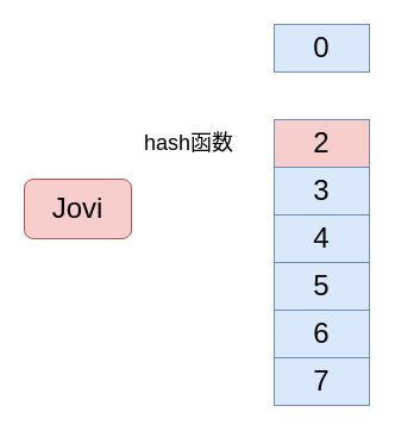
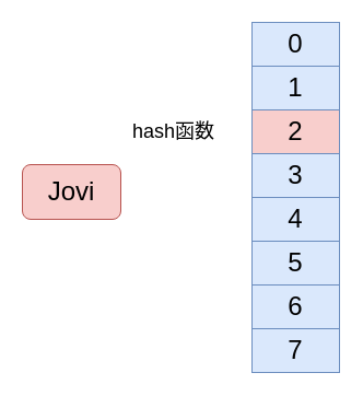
  <mxCell id="0" />
  <mxCell id="1" parent="0" />
+ <mxCell id="2" value="&lt;font style=&quot;font-size: 24px&quot;&gt;1&lt;/font&gt;" style="rounded=0;whiteSpace=wrap;html=1;fillColor=#dae8fc;strokeColor=#6c8ebf;" vertex="1" parent="1"><mxGeometry x="230" y="60" width="80" height="40" as="geometry" /></mxCell>
  <mxCell id="3" value="&lt;font style=&quot;font-size: 24px&quot;&gt;2&lt;/font&gt;" style="rounded=0;whiteSpace=wrap;html=1;fillColor=#f8cecc;strokeColor=#6c8ebf;" vertex="1" parent="1"><mxGeometry x="230" y="100" width="80" height="40" as="geometry" /></mxCell>
  <mxCell id="4" value="&lt;font style=&quot;font-size: 24px&quot;&gt;3&lt;/font&gt;" style="rounded=0;whiteSpace=wrap;html=1;fillColor=#dae8fc;strokeColor=#6c8ebf;" vertex="1" parent="1"><mxGeometry x="230" y="140" width="80" height="40" as="geometry" /></mxCell>
  <mxCell id="5" value="&lt;font style=&quot;font-size: 24px&quot;&gt;4&lt;/font&gt;" style="rounded=0;whiteSpace=wrap;html=1;fillColor=#dae8fc;strokeColor=#6c8ebf;" vertex="1" parent="1"><mxGeometry x="230" y="180" width="80" height="40" as="geometry" /></mxCell>
  <mxCell id="6" value="&lt;font style=&quot;font-size: 24px&quot;&gt;5&lt;/font&gt;" style="rounded=0;whiteSpace=wrap;html=1;fillColor=#dae8fc;strokeColor=#6c8ebf;" vertex="1" parent="1"><mxGeometry x="230" y="220" width="80" height="40" as="geometry" /></mxCell>
  <mxCell id="7" value="&lt;font style=&quot;font-size: 24px&quot;&gt;6&lt;/font&gt;" style="rounded=0;whiteSpace=wrap;html=1;fillColor=#dae8fc;strokeColor=#6c8ebf;" vertex="1" parent="1"><mxGeometry x="230" y="260" width="80" height="40" as="geometry" /></mxCell>
  <mxCell id="8" value="&lt;font style=&quot;font-size: 24px&quot;&gt;7&lt;/font&gt;" style="rounded=0;whiteSpace=wrap;html=1;fillColor=#dae8fc;strokeColor=#6c8ebf;" vertex="1" parent="1"><mxGeometry x="230" y="300" width="80" height="40" as="geometry" /></mxCell>
  <mxCell id="9" value="&lt;font style=&quot;font-size: 24px&quot;&gt;Jovi&lt;/font&gt;" style="rounded=1;whiteSpace=wrap;html=1;fillColor=#f8cecc;strokeColor=#b85450;" vertex="1" parent="1"><mxGeometry x="20" y="150" width="90" height="50" as="geometry" /></mxCell>
  <mxCell id="10" value="&lt;font style=&quot;font-size: 18px&quot;&gt;hash函数&lt;/font&gt;" style="text;html=1;strokeColor=none;fillColor=none;align=center;verticalAlign=middle;whiteSpace=wrap;rounded=0;" vertex="1" parent="1"><mxGeometry x="110" y="110" width="97" height="20" as="geometry" /></mxCell>
  <mxCell id="11" value="&lt;font style=&quot;font-size: 24px&quot;&gt;0&lt;/font&gt;" style="rounded=0;whiteSpace=wrap;html=1;fillColor=#dae8fc;strokeColor=#6c8ebf;" vertex="1" parent="1"><mxGeometry x="230" y="20" width="80" height="40" as="geometry" /></mxCell>
